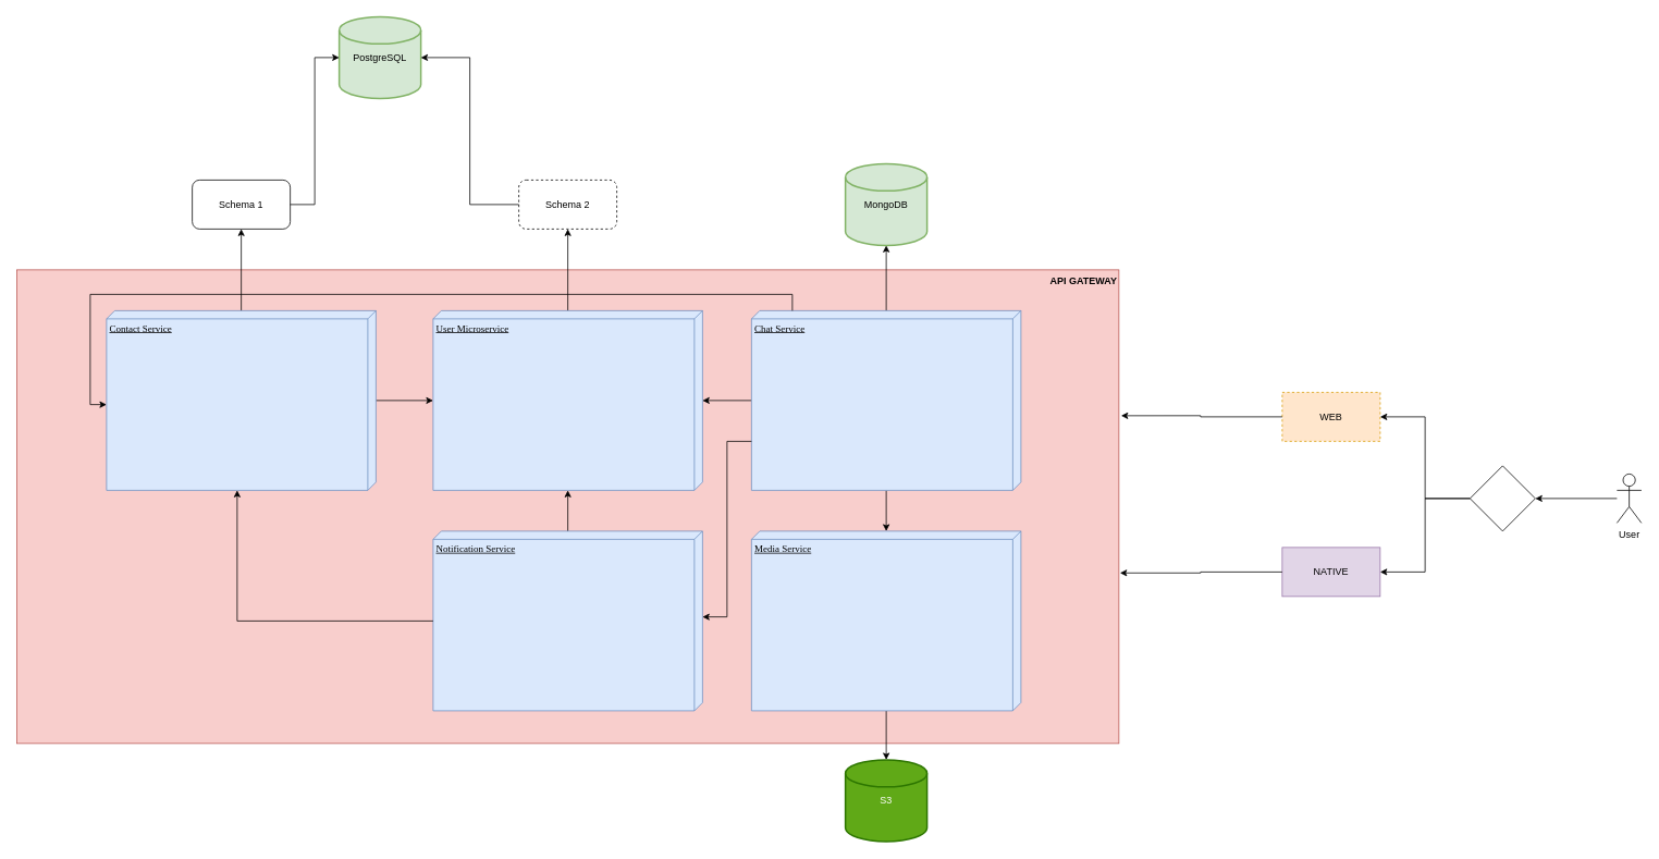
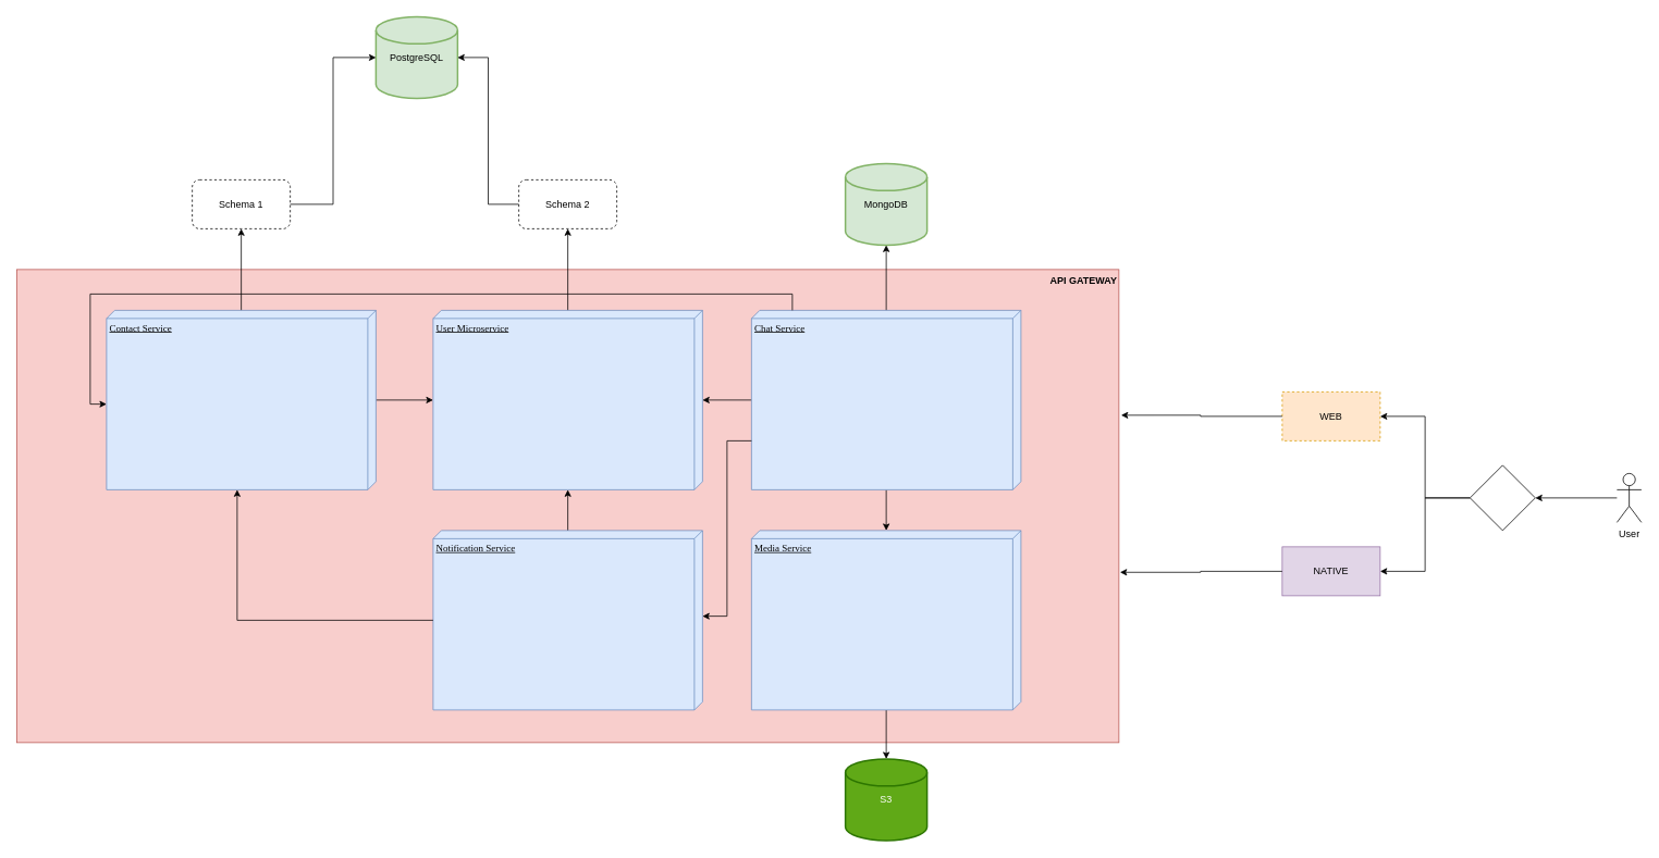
  <mxCell id="0" />
  <mxCell id="1" parent="0" />
  <mxCell id="2" value="&lt;b&gt;API GATEWAY&lt;br&gt;&lt;/b&gt;" style="rounded=0;whiteSpace=wrap;html=1;align=right;verticalAlign=top;fillColor=#f8cecc;strokeColor=#b85450;" vertex="1" parent="1"><mxGeometry x="20" y="330" width="1350" height="580" as="geometry" /></mxCell>
  <mxCell id="3" style="edgeStyle=orthogonalEdgeStyle;rounded=0;orthogonalLoop=1;jettySize=auto;html=1;entryX=0.5;entryY=1;entryDx=0;entryDy=0;" edge="1" parent="1" source="4" target="20"><mxGeometry relative="1" as="geometry" /></mxCell>
  <mxCell id="4" value="User Microservice" style="verticalAlign=top;align=left;spacingTop=8;spacingLeft=2;spacingRight=12;shape=cube;size=10;direction=south;fontStyle=4;html=1;rounded=0;shadow=0;comic=0;labelBackgroundColor=none;strokeWidth=1;fontFamily=Verdana;fontSize=12;fillColor=#dae8fc;strokeColor=#6c8ebf;" parent="1" vertex="1"><mxGeometry x="530" y="380" width="330" height="220" as="geometry" /></mxCell>
  <mxCell id="5" value="" style="edgeStyle=orthogonalEdgeStyle;rounded=0;orthogonalLoop=1;jettySize=auto;html=1;" edge="1" parent="1" source="8" target="17"><mxGeometry relative="1" as="geometry" /></mxCell>
  <mxCell id="6" value="" style="edgeStyle=orthogonalEdgeStyle;rounded=0;orthogonalLoop=1;jettySize=auto;html=1;" edge="1" parent="1" source="8" target="4"><mxGeometry relative="1" as="geometry" /></mxCell>
  <mxCell id="7" value="" style="edgeStyle=orthogonalEdgeStyle;rounded=0;orthogonalLoop=1;jettySize=auto;html=1;" edge="1" parent="1" source="8" target="12"><mxGeometry relative="1" as="geometry" /></mxCell>
  <mxCell id="8" value="Chat Service" style="verticalAlign=top;align=left;spacingTop=8;spacingLeft=2;spacingRight=12;shape=cube;size=10;direction=south;fontStyle=4;html=1;rounded=0;shadow=0;comic=0;labelBackgroundColor=none;strokeWidth=1;fontFamily=Verdana;fontSize=12;fillColor=#dae8fc;strokeColor=#6c8ebf;" vertex="1" parent="1"><mxGeometry x="920" y="380" width="330" height="220" as="geometry" /></mxCell>
  <mxCell id="9" value="" style="edgeStyle=orthogonalEdgeStyle;rounded=0;orthogonalLoop=1;jettySize=auto;html=1;" edge="1" parent="1" source="10" target="4"><mxGeometry relative="1" as="geometry" /></mxCell>
  <mxCell id="10" value="&lt;div&gt;Notification Service&lt;/div&gt;&lt;div&gt;&lt;br&gt;&lt;/div&gt;" style="verticalAlign=top;align=left;spacingTop=8;spacingLeft=2;spacingRight=12;shape=cube;size=10;direction=south;fontStyle=4;html=1;rounded=0;shadow=0;comic=0;labelBackgroundColor=none;strokeWidth=1;fontFamily=Verdana;fontSize=12;fillColor=#dae8fc;strokeColor=#6c8ebf;" vertex="1" parent="1"><mxGeometry x="530" y="650" width="330" height="220" as="geometry" /></mxCell>
  <mxCell id="11" value="" style="edgeStyle=orthogonalEdgeStyle;rounded=0;orthogonalLoop=1;jettySize=auto;html=1;" edge="1" parent="1" source="12" target="18"><mxGeometry relative="1" as="geometry" /></mxCell>
  <mxCell id="12" value="Media Service" style="verticalAlign=top;align=left;spacingTop=8;spacingLeft=2;spacingRight=12;shape=cube;size=10;direction=south;fontStyle=4;html=1;rounded=0;shadow=0;comic=0;labelBackgroundColor=none;strokeWidth=1;fontFamily=Verdana;fontSize=12;fillColor=#dae8fc;strokeColor=#6c8ebf;" vertex="1" parent="1"><mxGeometry x="920" y="650" width="330" height="220" as="geometry" /></mxCell>
  <mxCell id="13" style="edgeStyle=orthogonalEdgeStyle;rounded=0;orthogonalLoop=1;jettySize=auto;html=1;entryX=0.5;entryY=1;entryDx=0;entryDy=0;" edge="1" parent="1" source="15" target="19"><mxGeometry relative="1" as="geometry" /></mxCell>
  <mxCell id="14" value="" style="edgeStyle=orthogonalEdgeStyle;rounded=0;orthogonalLoop=1;jettySize=auto;html=1;" edge="1" parent="1" source="15" target="4"><mxGeometry relative="1" as="geometry" /></mxCell>
  <mxCell id="15" value="Contact Service" style="verticalAlign=top;align=left;spacingTop=8;spacingLeft=2;spacingRight=12;shape=cube;size=10;direction=south;fontStyle=4;html=1;rounded=0;shadow=0;comic=0;labelBackgroundColor=none;strokeWidth=1;fontFamily=Verdana;fontSize=12;fillColor=#dae8fc;strokeColor=#6c8ebf;" vertex="1" parent="1"><mxGeometry x="130" y="380" width="330" height="220" as="geometry" /></mxCell>
- <mxCell id="16" value="PostgreSQL" style="strokeWidth=2;html=1;shape=mxgraph.flowchart.database;whiteSpace=wrap;fillColor=#d5e8d4;strokeColor=#82b366;" vertex="1" parent="1"><mxGeometry x="415" y="20" width="100" height="100" as="geometry" /></mxCell>
+ <mxCell id="16" value="PostgreSQL" style="strokeWidth=2;html=1;shape=mxgraph.flowchart.database;whiteSpace=wrap;fillColor=#d5e8d4;strokeColor=#82b366;" vertex="1" parent="1"><mxGeometry x="460" y="20" width="100" height="100" as="geometry" /></mxCell>
  <mxCell id="17" value="MongoDB" style="strokeWidth=2;html=1;shape=mxgraph.flowchart.database;whiteSpace=wrap;fillColor=#d5e8d4;strokeColor=#82b366;" vertex="1" parent="1"><mxGeometry x="1035" y="200" width="100" height="100" as="geometry" /></mxCell>
  <mxCell id="18" value="S3" style="strokeWidth=2;html=1;shape=mxgraph.flowchart.database;whiteSpace=wrap;fillColor=#60a917;fontColor=#ffffff;strokeColor=#2D7600;" vertex="1" parent="1"><mxGeometry x="1035" y="930" width="100" height="100" as="geometry" /></mxCell>
- <mxCell id="19" value="Schema 1" style="rounded=1;whiteSpace=wrap;html=1;dashed=0;" vertex="1" parent="1"><mxGeometry x="235" y="220" width="120" height="60" as="geometry" /></mxCell>
+ <mxCell id="19" value="Schema 1" style="rounded=1;whiteSpace=wrap;html=1;dashed=1;" vertex="1" parent="1"><mxGeometry x="235" y="220" width="120" height="60" as="geometry" /></mxCell>
  <mxCell id="20" value="Schema 2" style="rounded=1;whiteSpace=wrap;html=1;dashed=1;" vertex="1" parent="1"><mxGeometry x="635" y="220" width="120" height="60" as="geometry" /></mxCell>
  <mxCell id="21" style="edgeStyle=orthogonalEdgeStyle;rounded=0;orthogonalLoop=1;jettySize=auto;html=1;entryX=1;entryY=0.5;entryDx=0;entryDy=0;entryPerimeter=0;" edge="1" parent="1" source="20" target="16"><mxGeometry relative="1" as="geometry" /></mxCell>
  <mxCell id="22" style="edgeStyle=orthogonalEdgeStyle;rounded=0;orthogonalLoop=1;jettySize=auto;html=1;entryX=0;entryY=0.5;entryDx=0;entryDy=0;entryPerimeter=0;" edge="1" parent="1" source="19" target="16"><mxGeometry relative="1" as="geometry" /></mxCell>
  <mxCell id="23" style="edgeStyle=orthogonalEdgeStyle;rounded=0;orthogonalLoop=1;jettySize=auto;html=1;entryX=0;entryY=0;entryDx=220;entryDy=170;entryPerimeter=0;" edge="1" parent="1" source="10" target="15"><mxGeometry relative="1" as="geometry" /></mxCell>
  <mxCell id="24" style="edgeStyle=orthogonalEdgeStyle;rounded=0;orthogonalLoop=1;jettySize=auto;html=1;entryX=0;entryY=0;entryDx=105;entryDy=0;entryPerimeter=0;" edge="1" parent="1" source="8" target="10"><mxGeometry relative="1" as="geometry"><Array as="points"><mxPoint x="890" y="540" /><mxPoint x="890" y="755" /></Array></mxGeometry></mxCell>
  <mxCell id="25" style="edgeStyle=orthogonalEdgeStyle;rounded=0;orthogonalLoop=1;jettySize=auto;html=1;entryX=0;entryY=0;entryDx=115;entryDy=330;entryPerimeter=0;" edge="1" parent="1" source="8" target="15"><mxGeometry relative="1" as="geometry"><Array as="points"><mxPoint x="970" y="360" /><mxPoint x="110" y="360" /><mxPoint x="110" y="495" /></Array></mxGeometry></mxCell>
  <mxCell id="26" style="edgeStyle=orthogonalEdgeStyle;rounded=0;orthogonalLoop=1;jettySize=auto;html=1;entryX=1;entryY=0.5;entryDx=0;entryDy=0;" edge="1" parent="1" source="27" target="34"><mxGeometry relative="1" as="geometry" /></mxCell>
  <mxCell id="27" value="User" style="shape=umlActor;verticalLabelPosition=bottom;verticalAlign=top;html=1;outlineConnect=0;" vertex="1" parent="1"><mxGeometry x="1980" y="580" width="30" height="60" as="geometry" /></mxCell>
  <mxCell id="28" value="WEB" style="rounded=0;whiteSpace=wrap;html=1;fillColor=#ffe6cc;strokeColor=#d79b00;dashed=1;" vertex="1" parent="1"><mxGeometry x="1570" y="480" width="120" height="60" as="geometry" /></mxCell>
  <mxCell id="29" value="NATIVE" style="rounded=0;whiteSpace=wrap;html=1;fillColor=#e1d5e7;strokeColor=#9673a6;" vertex="1" parent="1"><mxGeometry x="1570" y="670" width="120" height="60" as="geometry" /></mxCell>
  <mxCell id="30" style="edgeStyle=orthogonalEdgeStyle;rounded=0;orthogonalLoop=1;jettySize=auto;html=1;entryX=1.002;entryY=0.308;entryDx=0;entryDy=0;entryPerimeter=0;" edge="1" parent="1" source="28" target="2"><mxGeometry relative="1" as="geometry" /></mxCell>
  <mxCell id="31" style="edgeStyle=orthogonalEdgeStyle;rounded=0;orthogonalLoop=1;jettySize=auto;html=1;entryX=1.001;entryY=0.64;entryDx=0;entryDy=0;entryPerimeter=0;" edge="1" parent="1" source="29" target="2"><mxGeometry relative="1" as="geometry" /></mxCell>
  <mxCell id="32" style="edgeStyle=orthogonalEdgeStyle;rounded=0;orthogonalLoop=1;jettySize=auto;html=1;entryX=1;entryY=0.5;entryDx=0;entryDy=0;" edge="1" parent="1" source="34" target="28"><mxGeometry relative="1" as="geometry" /></mxCell>
  <mxCell id="33" style="edgeStyle=orthogonalEdgeStyle;rounded=0;orthogonalLoop=1;jettySize=auto;html=1;entryX=1;entryY=0.5;entryDx=0;entryDy=0;" edge="1" parent="1" source="34" target="29"><mxGeometry relative="1" as="geometry" /></mxCell>
  <mxCell id="34" value="" style="rhombus;whiteSpace=wrap;html=1;" vertex="1" parent="1"><mxGeometry x="1800" y="570" width="80" height="80" as="geometry" /></mxCell>
